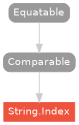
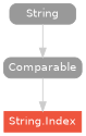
  strict digraph {
    node [color="#999999" fillcolor="#999999" fontcolor=white fontname=Helvetica fontsize=12 margin="0.07,0.05" shape=box style="filled,rounded"]
    edge [color="#cccccc"]
    "String.Index" [color="#ee543d" fillcolor="#ee543d" height=0.3 style=filled]
    Comparable [height=0.3]
-   Equatable [height=0.3]
+   Equatable [height=0.3 label=String]
    subgraph sub_1 {
      rank=max
      "String.Index"
    }
    Comparable -> "String.Index"
    Equatable -> Comparable
  }
